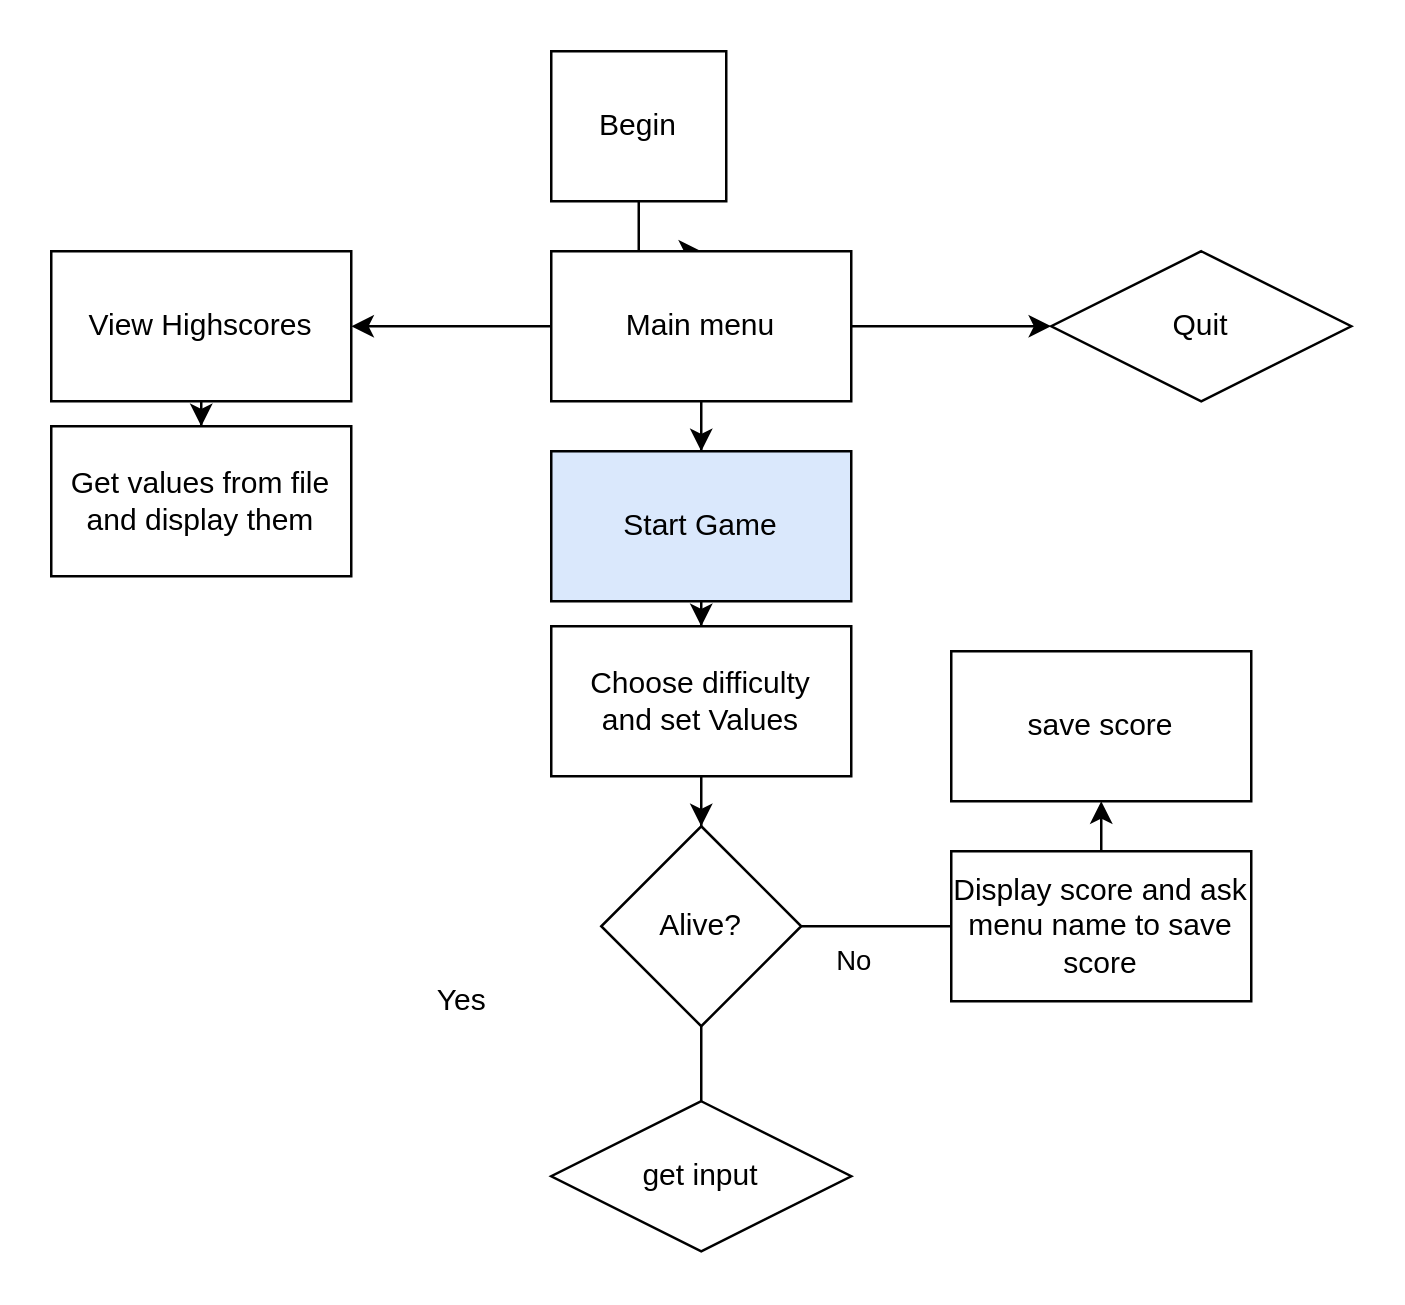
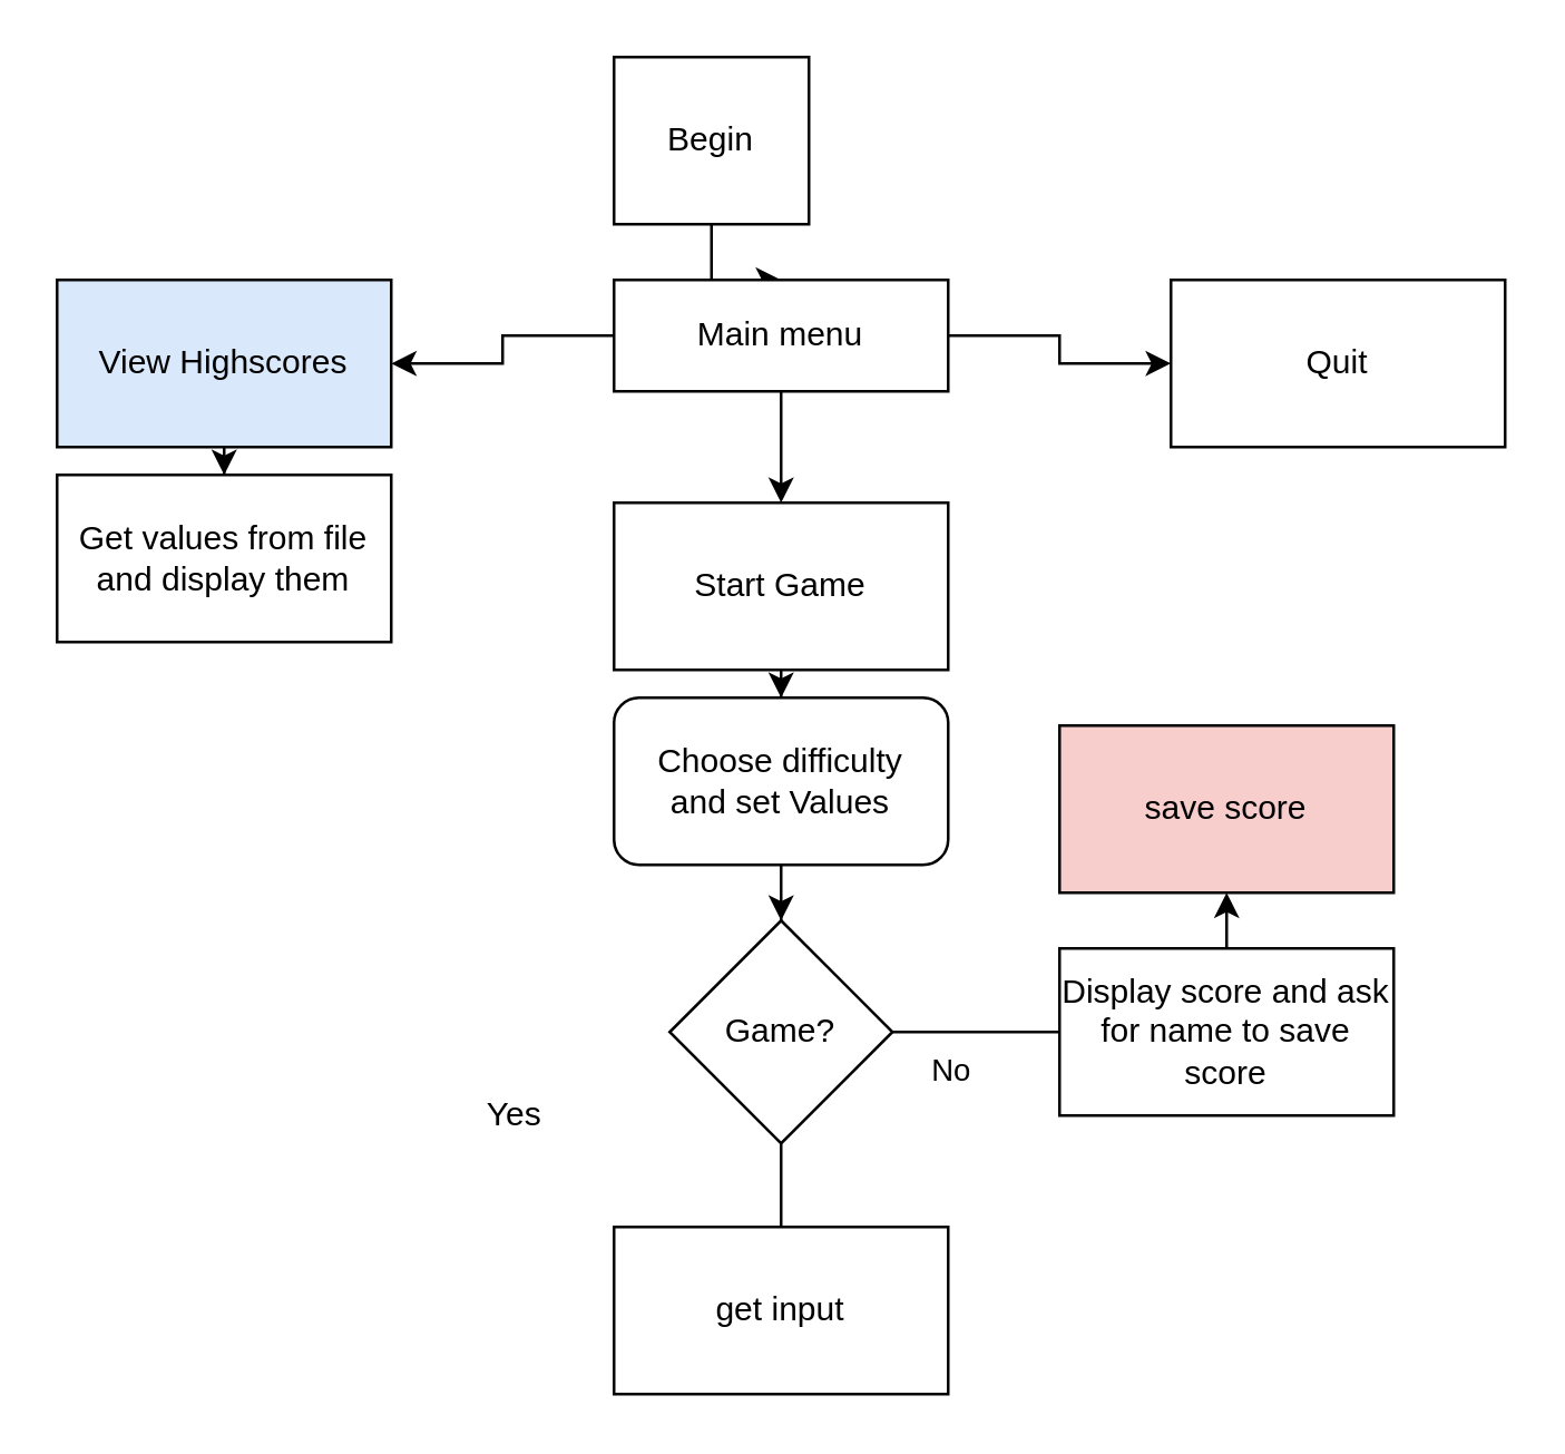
  <mxCell id="0" />
  <mxCell id="1" parent="0" />
  <mxCell id="2" value="" style="edgeStyle=orthogonalEdgeStyle;rounded=0;orthogonalLoop=1;jettySize=auto;html=1;" edge="1" parent="1" source="3" target="7"><mxGeometry relative="1" as="geometry" /></mxCell>
  <mxCell id="3" value="&lt;div&gt;Begin&lt;/div&gt;" style="rounded=0;whiteSpace=wrap;html=1;" vertex="1" parent="1"><mxGeometry x="220" y="20" width="70" height="60" as="geometry" /></mxCell>
  <mxCell id="4" value="" style="edgeStyle=orthogonalEdgeStyle;rounded=0;orthogonalLoop=1;jettySize=auto;html=1;" edge="1" parent="1" source="7" target="9"><mxGeometry relative="1" as="geometry" /></mxCell>
  <mxCell id="5" value="" style="edgeStyle=orthogonalEdgeStyle;rounded=0;orthogonalLoop=1;jettySize=auto;html=1;" edge="1" parent="1" source="7" target="10"><mxGeometry relative="1" as="geometry" /></mxCell>
  <mxCell id="6" value="" style="edgeStyle=orthogonalEdgeStyle;rounded=0;orthogonalLoop=1;jettySize=auto;html=1;" edge="1" parent="1" source="7" target="12"><mxGeometry relative="1" as="geometry" /></mxCell>
- <mxCell id="7" value="Main menu" style="whiteSpace=wrap;html=1;rounded=0;" vertex="1" parent="1"><mxGeometry x="220" y="100" width="120" height="60" as="geometry" /></mxCell>
- <mxCell id="8" value="" style="edgeStyle=orthogonalEdgeStyle;rounded=0;orthogonalLoop=1;jettySize=auto;html=1;dashed=1;" edge="1" parent="1" source="9" target="15"><mxGeometry relative="1" as="geometry" /></mxCell>
- <mxCell id="9" value="&lt;div&gt;View Highscores&lt;/div&gt;" style="whiteSpace=wrap;html=1;rounded=0;" vertex="1" parent="1"><mxGeometry x="20" y="100" width="120" height="60" as="geometry" /></mxCell>
- <mxCell id="10" value="Quit" style="rhombus;whiteSpace=wrap;html=1;" vertex="1" parent="1"><mxGeometry x="420" y="100" width="120" height="60" as="geometry" /></mxCell>
- <mxCell id="11" value="" style="edgeStyle=orthogonalEdgeStyle;rounded=0;orthogonalLoop=1;jettySize=auto;html=1;dashed=1;" edge="1" parent="1" source="12" target="14"><mxGeometry relative="1" as="geometry" /></mxCell>
- <mxCell id="12" value="&lt;div&gt;Start Game&lt;/div&gt;" style="whiteSpace=wrap;html=1;rounded=0;fillColor=#dae8fc;" vertex="1" parent="1"><mxGeometry x="220" y="180" width="120" height="60" as="geometry" /></mxCell>
+ <mxCell id="7" value="Main menu" style="whiteSpace=wrap;html=1;rounded=0;" vertex="1" parent="1"><mxGeometry x="220" y="100" width="120" height="40" as="geometry" /></mxCell>
+ <mxCell id="8" value="" style="edgeStyle=orthogonalEdgeStyle;rounded=0;orthogonalLoop=1;jettySize=auto;html=1;" edge="1" parent="1" source="9" target="15"><mxGeometry relative="1" as="geometry" /></mxCell>
+ <mxCell id="9" value="&lt;div&gt;View Highscores&lt;/div&gt;" style="whiteSpace=wrap;html=1;rounded=0;fillColor=#dae8fc;" vertex="1" parent="1"><mxGeometry x="20" y="100" width="120" height="60" as="geometry" /></mxCell>
+ <mxCell id="10" value="Quit" style="whiteSpace=wrap;html=1;rounded=0;" vertex="1" parent="1"><mxGeometry x="420" y="100" width="120" height="60" as="geometry" /></mxCell>
+ <mxCell id="11" value="" style="edgeStyle=orthogonalEdgeStyle;rounded=0;orthogonalLoop=1;jettySize=auto;html=1;" edge="1" parent="1" source="12" target="14"><mxGeometry relative="1" as="geometry" /></mxCell>
+ <mxCell id="12" value="&lt;div&gt;Start Game&lt;/div&gt;" style="whiteSpace=wrap;html=1;rounded=0;" vertex="1" parent="1"><mxGeometry x="220" y="180" width="120" height="60" as="geometry" /></mxCell>
  <mxCell id="13" value="" style="edgeStyle=orthogonalEdgeStyle;rounded=0;orthogonalLoop=1;jettySize=auto;html=1;" edge="1" parent="1" source="14" target="17"><mxGeometry relative="1" as="geometry"><mxPoint x="280" y="350" as="targetPoint" /></mxGeometry></mxCell>
- <mxCell id="14" value="&lt;div&gt;Choose difficulty&lt;/div&gt;&lt;div&gt;and set Values&lt;/div&gt;" style="whiteSpace=wrap;html=1;rounded=0;" vertex="1" parent="1"><mxGeometry x="220" y="250" width="120" height="60" as="geometry" /></mxCell>
+ <mxCell id="14" value="&lt;div&gt;Choose difficulty&lt;/div&gt;&lt;div&gt;and set Values&lt;/div&gt;" style="whiteSpace=wrap;html=1;rounded=1;" vertex="1" parent="1"><mxGeometry x="220" y="250" width="120" height="60" as="geometry" /></mxCell>
  <mxCell id="15" value="&lt;div&gt;Get values from file&lt;/div&gt;&lt;div&gt;and display them&lt;/div&gt;" style="whiteSpace=wrap;html=1;rounded=0;" vertex="1" parent="1"><mxGeometry x="20" y="170" width="120" height="60" as="geometry" /></mxCell>
  <mxCell id="16" style="edgeStyle=orthogonalEdgeStyle;rounded=0;orthogonalLoop=1;jettySize=auto;html=1;exitX=0.5;exitY=1;exitDx=0;exitDy=0;entryX=0.5;entryY=0;entryDx=0;entryDy=0;endArrow=none;" edge="1" parent="1" source="17" target="18"><mxGeometry relative="1" as="geometry" /></mxCell>
- <mxCell id="17" value="Alive?" style="rhombus;whiteSpace=wrap;html=1;" vertex="1" parent="1"><mxGeometry x="240" y="330" width="80" height="80" as="geometry" /></mxCell>
- <mxCell id="18" value="get input" style="rhombus;whiteSpace=wrap;html=1;" vertex="1" parent="1"><mxGeometry x="220" y="440" width="120" height="60" as="geometry" /></mxCell>
+ <mxCell id="17" value="Game?" style="rhombus;whiteSpace=wrap;html=1;" vertex="1" parent="1"><mxGeometry x="240" y="330" width="80" height="80" as="geometry" /></mxCell>
+ <mxCell id="18" value="get input" style="rounded=0;whiteSpace=wrap;html=1;" vertex="1" parent="1"><mxGeometry x="220" y="440" width="120" height="60" as="geometry" /></mxCell>
  <mxCell id="19" value="Yes" style="text;html=1;align=center;verticalAlign=middle;resizable=0;points=[];autosize=1;strokeColor=none;fillColor=none;" vertex="1" parent="1"><mxGeometry x="164" y="385" width="40" height="30" as="geometry" /></mxCell>
  <mxCell id="20" style="edgeStyle=orthogonalEdgeStyle;rounded=0;orthogonalLoop=1;jettySize=auto;html=1;exitX=0.5;exitY=0;exitDx=0;exitDy=0;entryX=0.5;entryY=1;entryDx=0;entryDy=0;" edge="1" parent="1" source="21" target="24"><mxGeometry relative="1" as="geometry" /></mxCell>
- <mxCell id="21" value="Display score and ask menu name to save score" style="rounded=0;whiteSpace=wrap;html=1;" vertex="1" parent="1"><mxGeometry x="380" y="340" width="120" height="60" as="geometry" /></mxCell>
+ <mxCell id="21" value="Display score and ask for name to save score" style="rounded=0;whiteSpace=wrap;html=1;" vertex="1" parent="1"><mxGeometry x="380" y="340" width="120" height="60" as="geometry" /></mxCell>
  <mxCell id="22" style="edgeStyle=orthogonalEdgeStyle;rounded=0;orthogonalLoop=1;jettySize=auto;html=1;exitX=1;exitY=0.5;exitDx=0;exitDy=0;entryX=0;entryY=0.5;entryDx=0;entryDy=0;endArrow=none;" edge="1" parent="1" source="17" target="21"><mxGeometry relative="1" as="geometry" /></mxCell>
  <mxCell id="23" value="&lt;div&gt;No&lt;/div&gt;&lt;div&gt;&lt;br&gt;&lt;/div&gt;" style="edgeLabel;html=1;align=center;verticalAlign=middle;resizable=0;points=[];" vertex="1" connectable="0" parent="22"><mxGeometry x="-0.221" y="-1" relative="1" as="geometry"><mxPoint x="-3" y="19" as="offset" /></mxGeometry></mxCell>
- <mxCell id="24" value="save score" style="rounded=0;whiteSpace=wrap;html=1;" vertex="1" parent="1"><mxGeometry x="380" y="260" width="120" height="60" as="geometry" /></mxCell>
+ <mxCell id="24" value="save score" style="rounded=0;whiteSpace=wrap;html=1;fillColor=#f8cecc;" vertex="1" parent="1"><mxGeometry x="380" y="260" width="120" height="60" as="geometry" /></mxCell>
